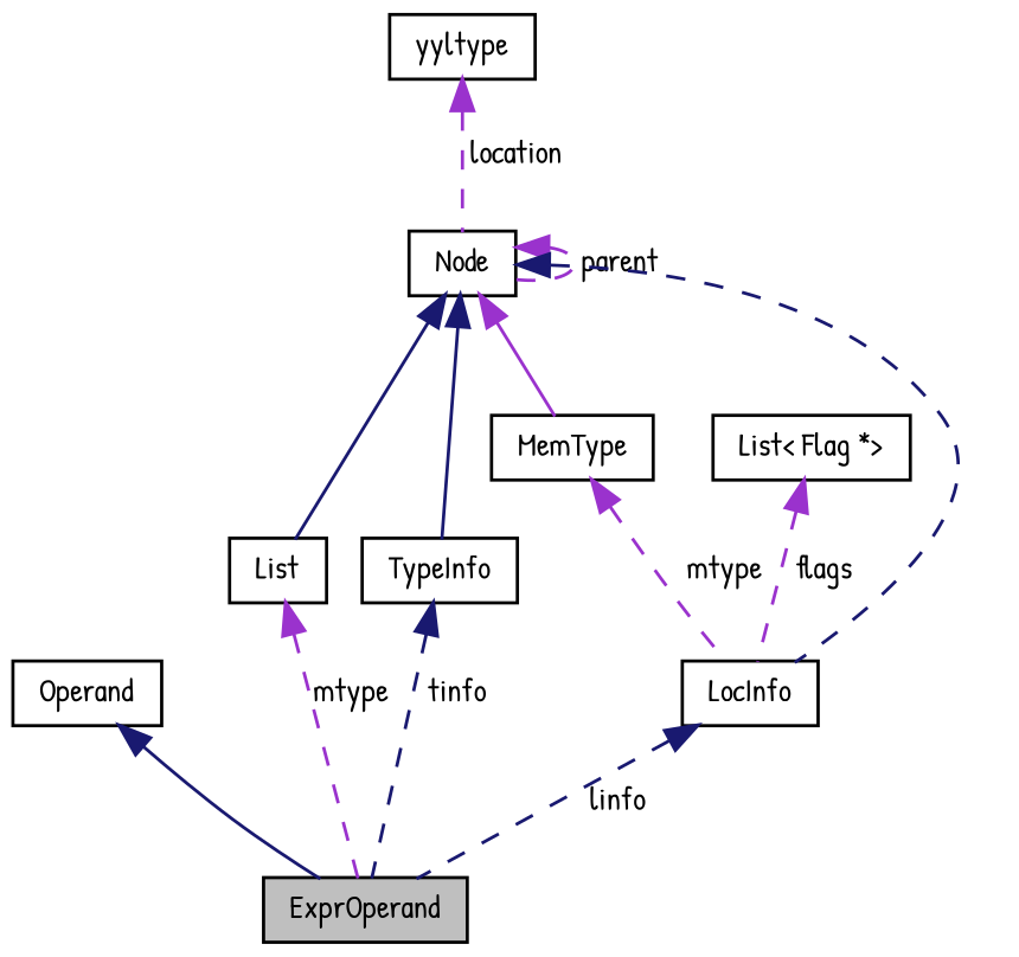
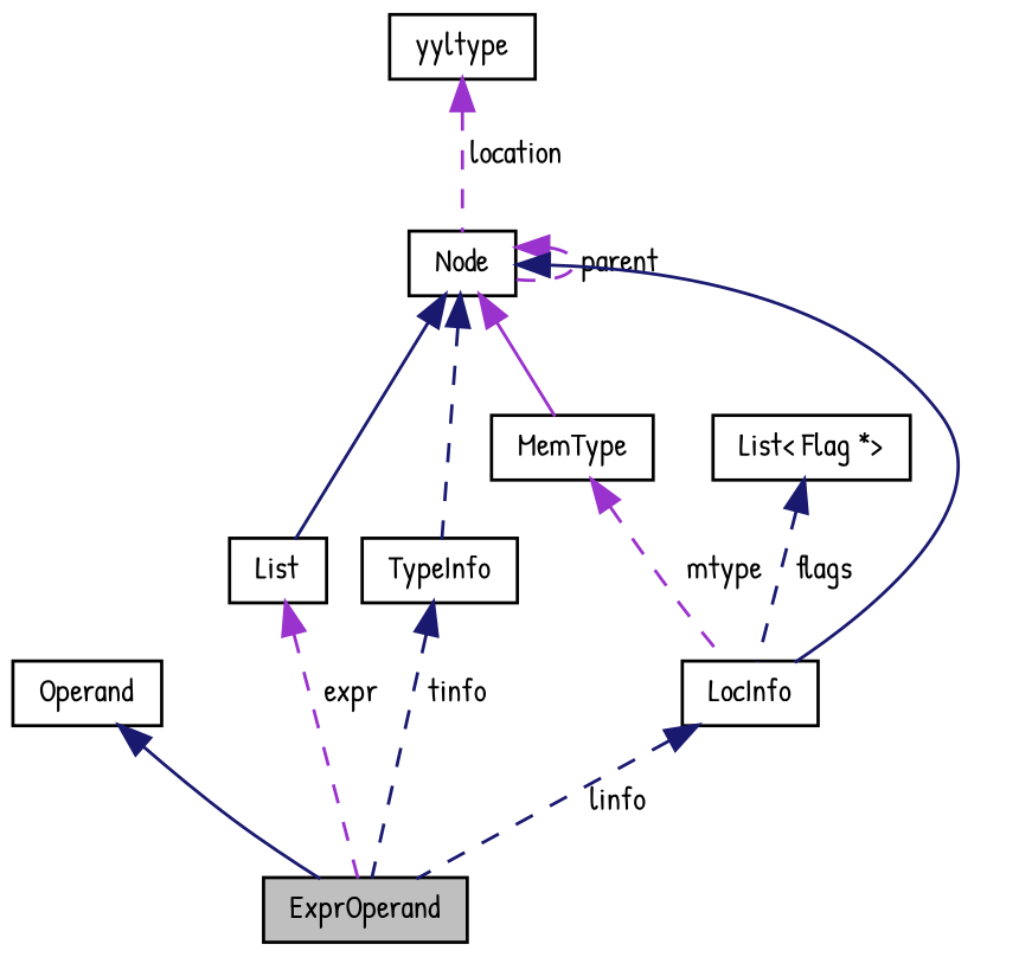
  digraph {
    fontname="Patrick Hand"
    node [color=black fillcolor=white fontname="Patrick Hand" fontsize=10 shape=record style=filled]
    edge [color=midnightblue dir=back fontname="Patrick Hand" fontsize=10 labelfontname=Helvetica labelfontsize=10 style=dashed]
    n1 [fillcolor=grey75 fontcolor=black height=0.2 label=ExprOperand width=0.4]
    n2 [height=0.2 label=Operand width=0.4]
    n3 [height=0.2 label="Node" width=0.4]
    n4 [height=0.2 label=List width=0.4]
    n5 [height=0.2 label=TypeInfo width=0.4]
    n6 [height=0.2 label=LocInfo width=0.4]
    n7 [height=0.2 label=MemType width=0.4]
    n8 [height=0.2 label=yyltype width=0.4]
    n9 [height=0.2 label="List\< Flag *\>" width=0.4]
    n2 -> n1 [style=solid]
    n3 -> n3 [color=darkorchid3 label=" parent"]
    n3 -> n4 [style=solid]
-   n3 -> n5 [style=solid]
-   n3 -> n6
+   n3 -> n5
+   n3 -> n6 [style=solid]
    n3 -> n7 [color=darkorchid3 style=solid]
-   n4 -> n1 [color=darkorchid3 label=" mtype"]
+   n4 -> n1 [color=darkorchid3 label=" expr"]
    n5 -> n1 [label=" tinfo"]
    n6 -> n1 [label=" linfo"]
    n7 -> n6 [color=darkorchid3 label=" mtype"]
    n8 -> n3 [color=darkorchid3 label=" location"]
-   n9 -> n6 [color=darkorchid3 label=" flags"]
+   n9 -> n6 [label=" flags"]
  }
